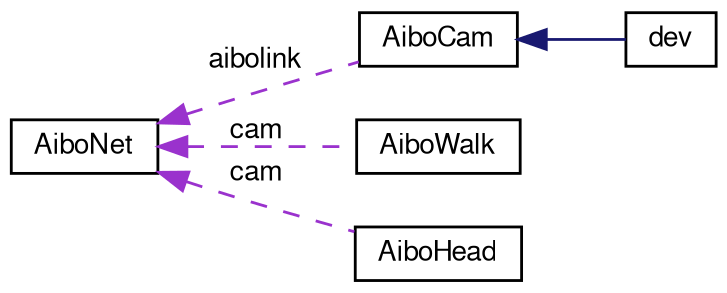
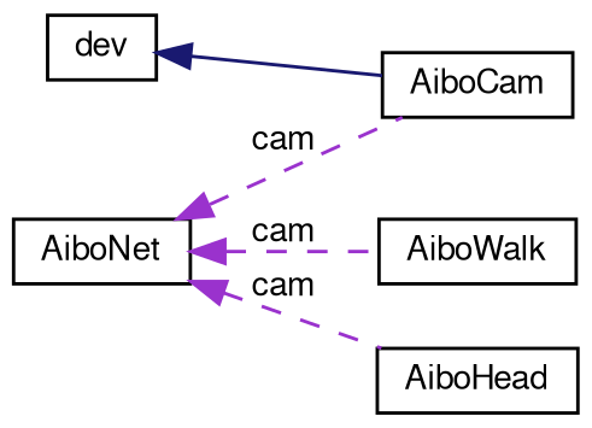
  digraph {
    rankdir=LR
    node [color=black fillcolor=white fontname=FreeSans fontsize=10 shape=record style=filled]
    edge [color=darkorchid3 dir=back fontname=FreeSans fontsize=10 labelfontname=FreeSans labelfontsize=10 style=dashed]
    n1 [height=0.2 label=AiboCam width=0.4]
    n2 [height=0.2 label=dev width=0.4]
    n3 [height=0.2 label=AiboNet width=0.4]
    n4 [height=0.2 label=AiboWalk width=0.4]
    n5 [height=0.2 label=AiboHead width=0.4]
-   n1 -> n2 [color=midnightblue style=solid]
-   n3 -> n1 [label=aibolink]
+   n2 -> n1 [color=midnightblue style=solid]
+   n3 -> n1 [label=cam]
    n3 -> n4 [label=cam]
    n3 -> n5 [label=cam]
  }
